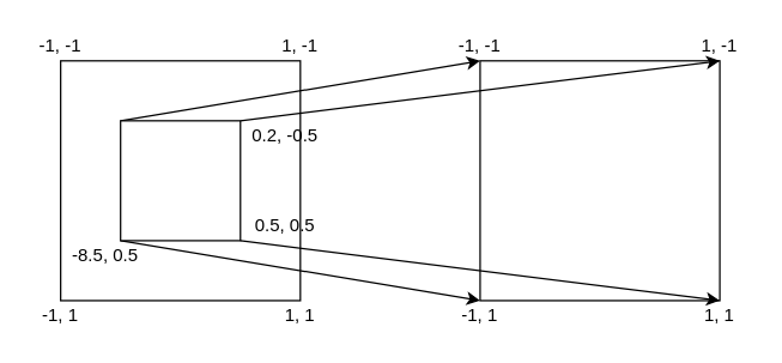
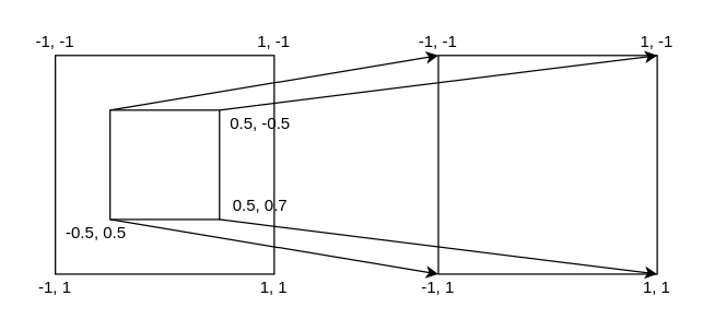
  <mxCell id="0" />
  <mxCell id="1" parent="0" />
  <mxCell id="2" value="" style="rounded=0;whiteSpace=wrap;html=1;" vertex="1" parent="1"><mxGeometry x="320" y="40" width="160" height="160" as="geometry" /></mxCell>
  <mxCell id="3" value="" style="rounded=0;whiteSpace=wrap;html=1;" vertex="1" parent="1"><mxGeometry x="40" y="40" width="160" height="160" as="geometry" /></mxCell>
  <mxCell id="4" style="rounded=0;orthogonalLoop=1;jettySize=auto;html=1;exitX=0;exitY=0;exitDx=0;exitDy=0;entryX=0;entryY=0;entryDx=0;entryDy=0;" edge="1" parent="1" source="8" target="2"><mxGeometry relative="1" as="geometry" /></mxCell>
  <mxCell id="5" style="edgeStyle=none;rounded=0;orthogonalLoop=1;jettySize=auto;html=1;exitX=0;exitY=1;exitDx=0;exitDy=0;entryX=0;entryY=1;entryDx=0;entryDy=0;" edge="1" parent="1" source="8" target="2"><mxGeometry relative="1" as="geometry" /></mxCell>
  <mxCell id="6" style="edgeStyle=none;rounded=0;orthogonalLoop=1;jettySize=auto;html=1;exitX=1;exitY=0;exitDx=0;exitDy=0;entryX=1;entryY=0;entryDx=0;entryDy=0;" edge="1" parent="1" source="8" target="2"><mxGeometry relative="1" as="geometry" /></mxCell>
  <mxCell id="7" style="edgeStyle=none;rounded=0;orthogonalLoop=1;jettySize=auto;html=1;exitX=1;exitY=1;exitDx=0;exitDy=0;entryX=1;entryY=1;entryDx=0;entryDy=0;" edge="1" parent="1" source="8" target="2"><mxGeometry relative="1" as="geometry" /></mxCell>
  <mxCell id="8" value="" style="rounded=0;whiteSpace=wrap;html=1;" vertex="1" parent="1"><mxGeometry x="80" y="80" width="80" height="80" as="geometry" /></mxCell>
  <mxCell id="9" value="-1, -1" style="text;html=1;strokeColor=none;fillColor=none;align=center;verticalAlign=middle;whiteSpace=wrap;rounded=0;" vertex="1" parent="1"><mxGeometry x="300" y="20" width="40" height="20" as="geometry" /></mxCell>
  <mxCell id="10" value="1, -1" style="text;html=1;strokeColor=none;fillColor=none;align=center;verticalAlign=middle;whiteSpace=wrap;rounded=0;" vertex="1" parent="1"><mxGeometry x="460" y="20" width="40" height="20" as="geometry" /></mxCell>
  <mxCell id="11" value="-1, 1" style="text;html=1;strokeColor=none;fillColor=none;align=center;verticalAlign=middle;whiteSpace=wrap;rounded=0;" vertex="1" parent="1"><mxGeometry x="300" y="200" width="40" height="20" as="geometry" /></mxCell>
  <mxCell id="12" value="1, 1" style="text;html=1;strokeColor=none;fillColor=none;align=center;verticalAlign=middle;whiteSpace=wrap;rounded=0;" vertex="1" parent="1"><mxGeometry x="460" y="200" width="40" height="20" as="geometry" /></mxCell>
- <mxCell id="13" value="-8.5, 0.5" style="text;html=1;strokeColor=none;fillColor=none;align=center;verticalAlign=middle;whiteSpace=wrap;rounded=0;" vertex="1" parent="1"><mxGeometry x="40" y="160" width="60" height="20" as="geometry" /></mxCell>
- <mxCell id="14" value="0.2, -0.5" style="text;html=1;strokeColor=none;fillColor=none;align=center;verticalAlign=middle;whiteSpace=wrap;rounded=0;" vertex="1" parent="1"><mxGeometry x="160" y="80" width="60" height="20" as="geometry" /></mxCell>
- <mxCell id="15" value="0.5, 0.5" style="text;html=1;strokeColor=none;fillColor=none;align=center;verticalAlign=middle;whiteSpace=wrap;rounded=0;" vertex="1" parent="1"><mxGeometry x="160" y="140" width="60" height="20" as="geometry" /></mxCell>
+ <mxCell id="13" value="-0.5, 0.5" style="text;html=1;strokeColor=none;fillColor=none;align=center;verticalAlign=middle;whiteSpace=wrap;rounded=0;" vertex="1" parent="1"><mxGeometry x="40" y="160" width="60" height="20" as="geometry" /></mxCell>
+ <mxCell id="14" value="0.5, -0.5" style="text;html=1;strokeColor=none;fillColor=none;align=center;verticalAlign=middle;whiteSpace=wrap;rounded=0;" vertex="1" parent="1"><mxGeometry x="160" y="80" width="60" height="20" as="geometry" /></mxCell>
+ <mxCell id="15" value="0.5, 0.7" style="text;html=1;strokeColor=none;fillColor=none;align=center;verticalAlign=middle;whiteSpace=wrap;rounded=0;" vertex="1" parent="1"><mxGeometry x="160" y="140" width="60" height="20" as="geometry" /></mxCell>
  <mxCell id="16" value="-1, -1" style="text;html=1;strokeColor=none;fillColor=none;align=center;verticalAlign=middle;whiteSpace=wrap;rounded=0;" vertex="1" parent="1"><mxGeometry x="20" y="20" width="40" height="20" as="geometry" /></mxCell>
  <mxCell id="17" value="1, -1" style="text;html=1;strokeColor=none;fillColor=none;align=center;verticalAlign=middle;whiteSpace=wrap;rounded=0;" vertex="1" parent="1"><mxGeometry x="180" y="20" width="40" height="20" as="geometry" /></mxCell>
  <mxCell id="18" value="-1, 1" style="text;html=1;strokeColor=none;fillColor=none;align=center;verticalAlign=middle;whiteSpace=wrap;rounded=0;" vertex="1" parent="1"><mxGeometry x="20" y="200" width="40" height="20" as="geometry" /></mxCell>
  <mxCell id="19" value="1, 1" style="text;html=1;strokeColor=none;fillColor=none;align=center;verticalAlign=middle;whiteSpace=wrap;rounded=0;" vertex="1" parent="1"><mxGeometry x="180" y="200" width="40" height="20" as="geometry" /></mxCell>
